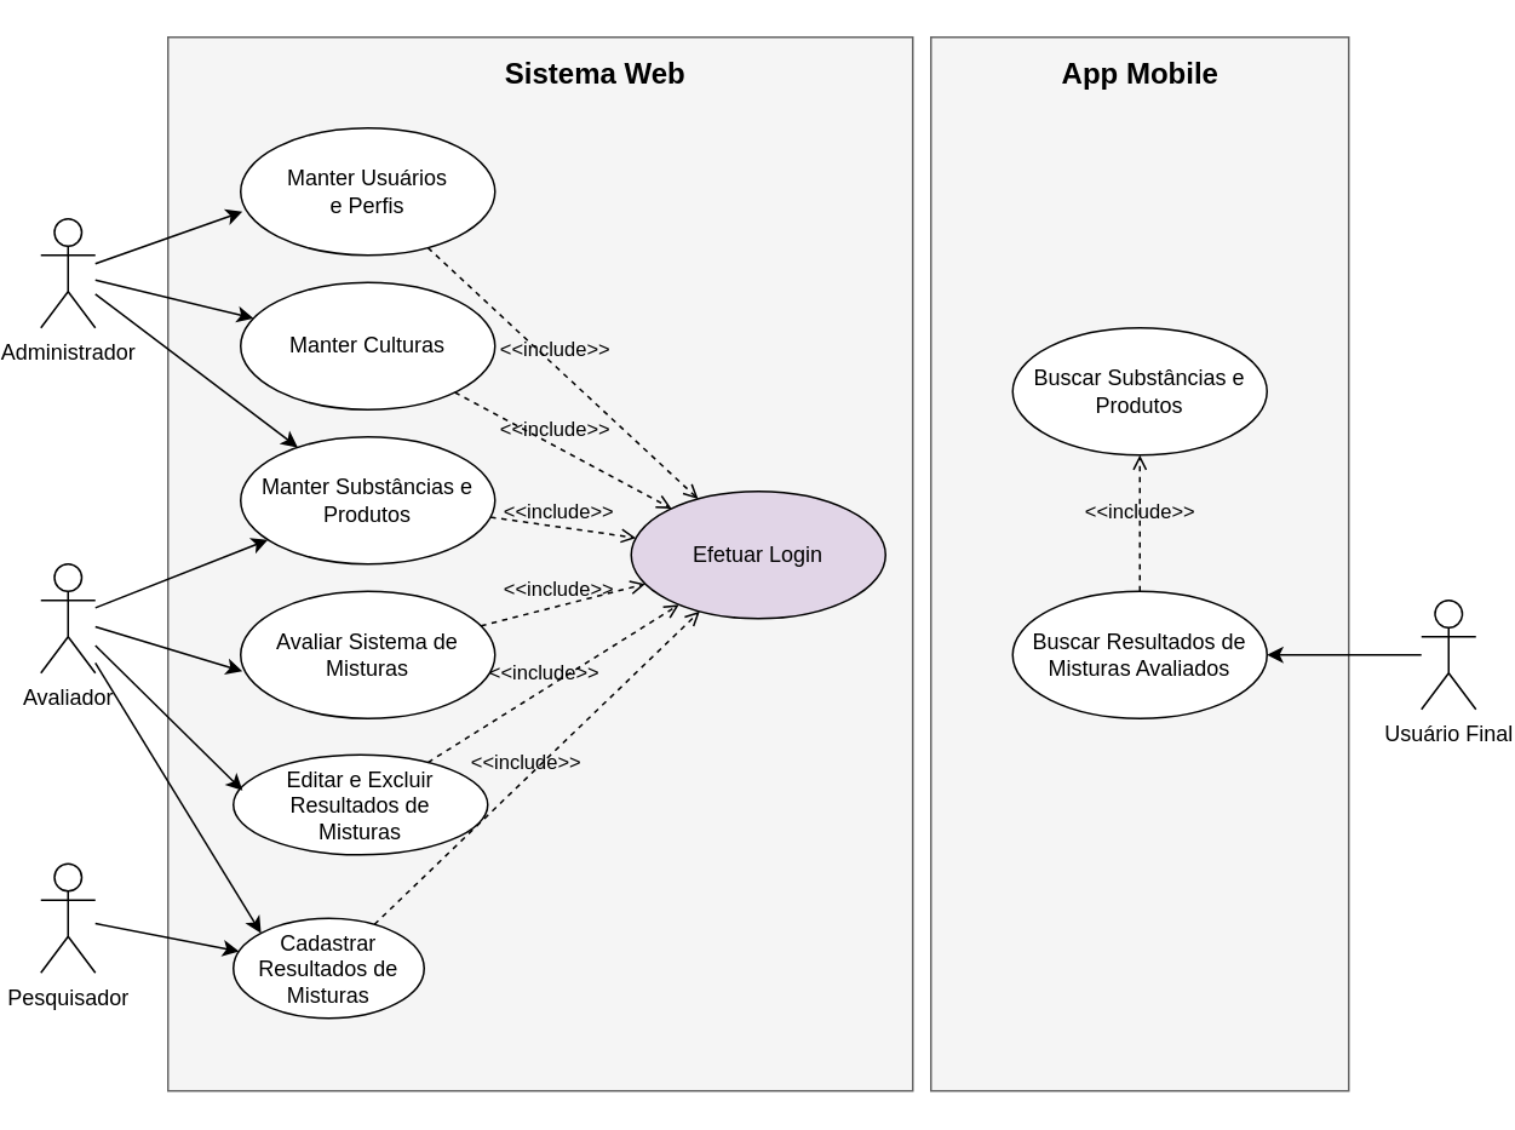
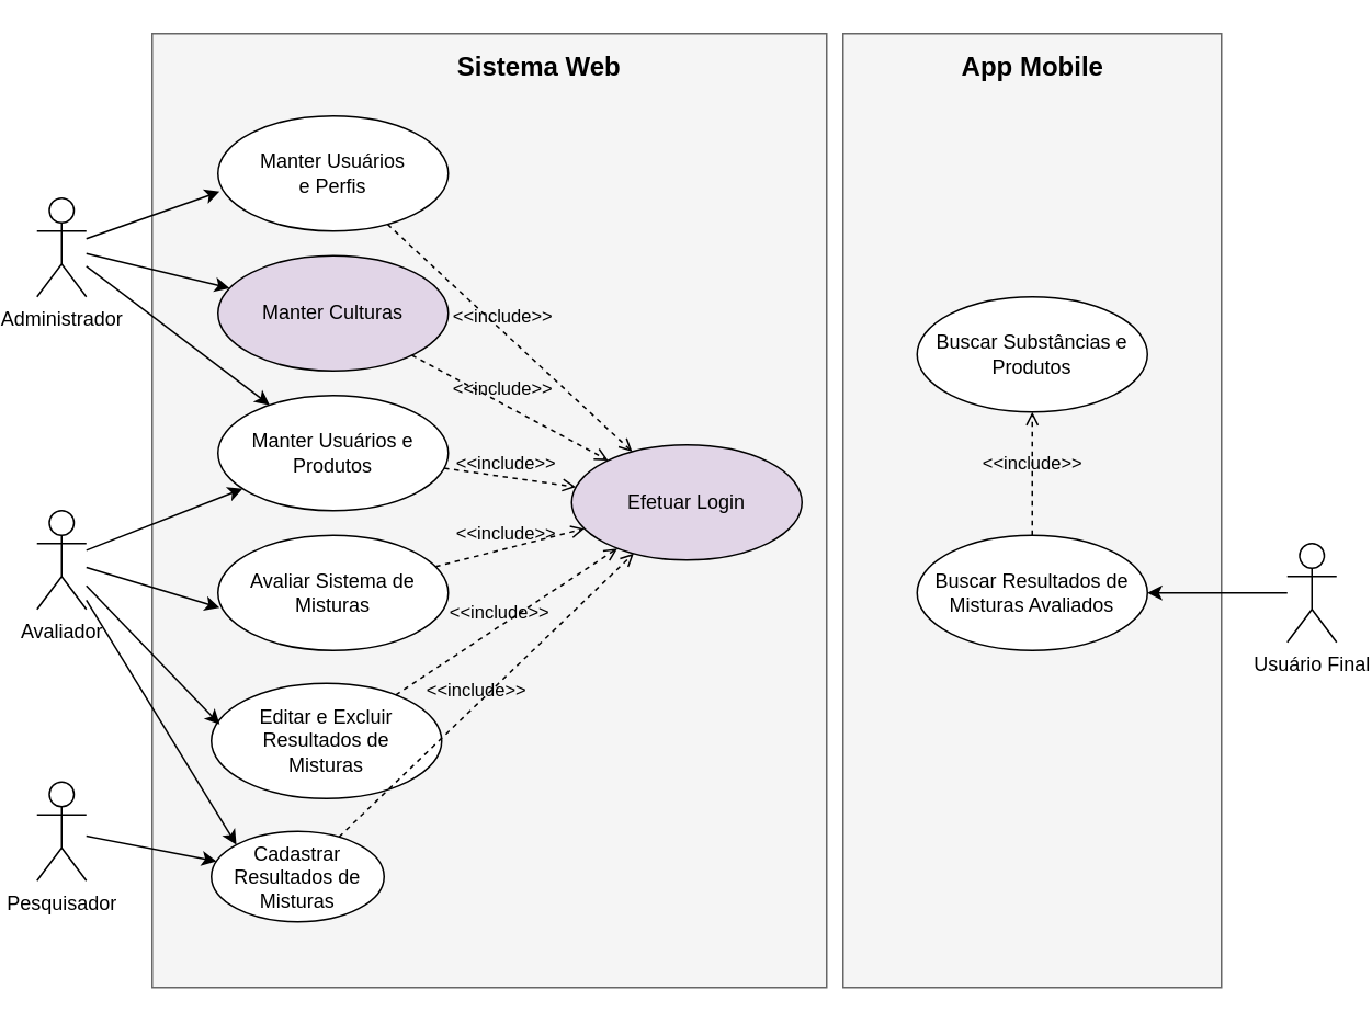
  <mxCell id="0" />
  <mxCell id="1" parent="0" />
  <mxCell id="2" value="Administrador" style="shape=umlActor;verticalLabelPosition=bottom;verticalAlign=top;html=1;outlineConnect=0;" vertex="1" parent="1"><mxGeometry x="20" y="120" width="30" height="60" as="geometry" /></mxCell>
  <mxCell id="3" value="Pesquisador" style="shape=umlActor;verticalLabelPosition=bottom;verticalAlign=top;html=1;outlineConnect=0;" vertex="1" parent="1"><mxGeometry x="20" y="475" width="30" height="60" as="geometry" /></mxCell>
  <mxCell id="4" value="Avaliador" style="shape=umlActor;verticalLabelPosition=bottom;verticalAlign=top;html=1;outlineConnect=0;" vertex="1" parent="1"><mxGeometry x="20" y="310" width="30" height="60" as="geometry" /></mxCell>
  <mxCell id="5" value="Usuário Final" style="shape=umlActor;verticalLabelPosition=bottom;verticalAlign=top;html=1;outlineConnect=0;" vertex="1" parent="1"><mxGeometry x="780" y="330" width="30" height="60" as="geometry" /></mxCell>
  <mxCell id="6" value="" style="rounded=0;whiteSpace=wrap;html=1;fillColor=#f5f5f5;strokeColor=#666666;fontColor=#333333;" vertex="1" parent="1"><mxGeometry x="90" y="20" width="410" height="580" as="geometry" /></mxCell>
  <mxCell id="7" value="Manter Usuários &lt;br&gt;e Perfis" style="ellipse;whiteSpace=wrap;html=1;" vertex="1" parent="1"><mxGeometry x="130" y="70" width="140" height="70" as="geometry" /></mxCell>
- <mxCell id="8" value="Manter Culturas" style="ellipse;whiteSpace=wrap;html=1;" vertex="1" parent="1"><mxGeometry x="130" y="155" width="140" height="70" as="geometry" /></mxCell>
+ <mxCell id="8" value="Manter Culturas" style="ellipse;whiteSpace=wrap;html=1;fillColor=#e1d5e7;" vertex="1" parent="1"><mxGeometry x="130" y="155" width="140" height="70" as="geometry" /></mxCell>
  <mxCell id="9" value="" style="endArrow=classic;html=1;entryX=0.007;entryY=0.657;entryDx=0;entryDy=0;entryPerimeter=0;" edge="1" parent="1" target="7" source="2"><mxGeometry width="50" height="50" relative="1" as="geometry"><mxPoint x="90" y="95.815" as="sourcePoint" /><mxPoint x="370" y="295" as="targetPoint" /></mxGeometry></mxCell>
- <mxCell id="10" value="Manter Substâncias e Produtos" style="ellipse;whiteSpace=wrap;html=1;" vertex="1" parent="1"><mxGeometry x="130" y="240" width="140" height="70" as="geometry" /></mxCell>
+ <mxCell id="10" value="Manter Usuários e Produtos" style="ellipse;whiteSpace=wrap;html=1;" vertex="1" parent="1"><mxGeometry x="130" y="240" width="140" height="70" as="geometry" /></mxCell>
  <mxCell id="11" value="Cadastrar Resultados de Misturas" style="ellipse;whiteSpace=wrap;html=1;" vertex="1" parent="1"><mxGeometry x="126" y="505" width="105" height="55" as="geometry" /></mxCell>
- <mxCell id="12" value="Editar e Excluir Resultados de &lt;br&gt;Misturas" style="ellipse;whiteSpace=wrap;html=1;" vertex="1" parent="1"><mxGeometry x="126" y="415" width="140" height="55" as="geometry" /></mxCell>
+ <mxCell id="12" value="Editar e Excluir Resultados de &lt;br&gt;Misturas" style="ellipse;whiteSpace=wrap;html=1;" vertex="1" parent="1"><mxGeometry x="126" y="415" width="140" height="70" as="geometry" /></mxCell>
  <mxCell id="13" value="&lt;b&gt;&lt;font style=&quot;font-size: 16px&quot;&gt;Sistema Web&lt;/font&gt;&lt;/b&gt;" style="text;html=1;align=center;verticalAlign=middle;resizable=0;points=[];autosize=1;" vertex="1" parent="1"><mxGeometry x="270" y="30" width="110" height="20" as="geometry" /></mxCell>
  <mxCell id="14" value="Avaliar Sistema de Misturas" style="ellipse;whiteSpace=wrap;html=1;" vertex="1" parent="1"><mxGeometry x="130" y="325" width="140" height="70" as="geometry" /></mxCell>
  <mxCell id="15" value="" style="endArrow=classic;html=1;" edge="1" parent="1" source="2" target="8"><mxGeometry width="50" height="50" relative="1" as="geometry"><mxPoint x="100" y="105.815" as="sourcePoint" /><mxPoint x="199.394" y="111.293" as="targetPoint" /></mxGeometry></mxCell>
  <mxCell id="16" value="" style="rounded=0;whiteSpace=wrap;html=1;fillColor=#f5f5f5;strokeColor=#666666;fontColor=#333333;" vertex="1" parent="1"><mxGeometry x="510" y="20" width="230" height="580" as="geometry" /></mxCell>
  <mxCell id="17" value="&lt;b&gt;&lt;font style=&quot;font-size: 16px&quot;&gt;App Mobile&lt;/font&gt;&lt;/b&gt;" style="text;html=1;align=center;verticalAlign=middle;resizable=0;points=[];autosize=1;" vertex="1" parent="1"><mxGeometry x="575" y="30" width="100" height="20" as="geometry" /></mxCell>
  <mxCell id="18" value="" style="endArrow=classic;html=1;entryX=0.007;entryY=0.629;entryDx=0;entryDy=0;entryPerimeter=0;" edge="1" parent="1" source="4" target="14"><mxGeometry width="50" height="50" relative="1" as="geometry"><mxPoint x="100" y="119.674" as="sourcePoint" /><mxPoint x="237.142" y="253.835" as="targetPoint" /></mxGeometry></mxCell>
  <mxCell id="19" value="" style="endArrow=classic;html=1;entryX=0.036;entryY=0.357;entryDx=0;entryDy=0;entryPerimeter=0;" edge="1" parent="1" source="4" target="12"><mxGeometry width="50" height="50" relative="1" as="geometry"><mxPoint x="100" y="273.56" as="sourcePoint" /><mxPoint x="222.869" y="343.675" as="targetPoint" /></mxGeometry></mxCell>
  <mxCell id="20" value="" style="endArrow=classic;html=1;entryX=0;entryY=0;entryDx=0;entryDy=0;" edge="1" parent="1" source="4" target="11"><mxGeometry width="50" height="50" relative="1" as="geometry"><mxPoint x="100" y="280.811" as="sourcePoint" /><mxPoint x="239.999" y="428.377" as="targetPoint" /></mxGeometry></mxCell>
  <mxCell id="21" value="" style="endArrow=classic;html=1;" edge="1" parent="1" source="3" target="11"><mxGeometry width="50" height="50" relative="1" as="geometry"><mxPoint x="90" y="389.76" as="sourcePoint" /><mxPoint x="204.04" y="539.99" as="targetPoint" /></mxGeometry></mxCell>
  <mxCell id="22" value="Buscar Substâncias e Produtos" style="ellipse;whiteSpace=wrap;html=1;" vertex="1" parent="1"><mxGeometry x="555" y="180" width="140" height="70" as="geometry" /></mxCell>
  <mxCell id="23" value="Buscar Resultados de Misturas Avaliados" style="ellipse;whiteSpace=wrap;html=1;" vertex="1" parent="1"><mxGeometry x="555" y="325" width="140" height="70" as="geometry" /></mxCell>
  <mxCell id="24" value="" style="endArrow=classic;html=1;" edge="1" parent="1" source="5" target="23"><mxGeometry width="50" height="50" relative="1" as="geometry"><mxPoint x="770" y="276.25" as="sourcePoint" /><mxPoint x="667.61" y="250.652" as="targetPoint" /></mxGeometry></mxCell>
  <mxCell id="25" value="" style="endArrow=classic;html=1;" edge="1" parent="1" source="4" target="10"><mxGeometry width="50" height="50" relative="1" as="geometry"><mxPoint x="90" y="371.084" as="sourcePoint" /><mxPoint x="199.98" y="379.03" as="targetPoint" /></mxGeometry></mxCell>
  <mxCell id="26" value="&amp;lt;&amp;lt;include&amp;gt;&amp;gt;" style="edgeStyle=none;html=1;endArrow=open;verticalAlign=bottom;dashed=1;labelBackgroundColor=none;" edge="1" parent="1" source="23" target="22"><mxGeometry x="-0.067" width="160" relative="1" as="geometry"><mxPoint x="360" y="390" as="sourcePoint" /><mxPoint x="520" y="390" as="targetPoint" /><mxPoint as="offset" /></mxGeometry></mxCell>
  <mxCell id="27" value="Efetuar Login" style="ellipse;whiteSpace=wrap;html=1;fillColor=#e1d5e7;" vertex="1" parent="1"><mxGeometry x="345" y="270" width="140" height="70" as="geometry" /></mxCell>
  <mxCell id="28" value="&amp;lt;&amp;lt;include&amp;gt;&amp;gt;" style="edgeStyle=none;html=1;endArrow=open;verticalAlign=bottom;dashed=1;labelBackgroundColor=none;" edge="1" parent="1" source="7" target="27"><mxGeometry x="-0.067" width="160" relative="1" as="geometry"><mxPoint x="635" y="335" as="sourcePoint" /><mxPoint x="635" y="260" as="targetPoint" /><mxPoint as="offset" /></mxGeometry></mxCell>
  <mxCell id="29" value="&amp;lt;&amp;lt;include&amp;gt;&amp;gt;" style="edgeStyle=none;html=1;endArrow=open;verticalAlign=bottom;dashed=1;labelBackgroundColor=none;" edge="1" parent="1" source="8" target="27"><mxGeometry x="-0.067" width="160" relative="1" as="geometry"><mxPoint x="245.169" y="145.262" as="sourcePoint" /><mxPoint x="389.831" y="269.738" as="targetPoint" /><mxPoint as="offset" /></mxGeometry></mxCell>
  <mxCell id="30" value="&amp;lt;&amp;lt;include&amp;gt;&amp;gt;" style="edgeStyle=none;html=1;endArrow=open;verticalAlign=bottom;dashed=1;labelBackgroundColor=none;" edge="1" parent="1" source="10" target="27"><mxGeometry x="-0.067" width="160" relative="1" as="geometry"><mxPoint x="261.296" y="223.816" as="sourcePoint" /><mxPoint x="373.747" y="276.161" as="targetPoint" /><mxPoint as="offset" /></mxGeometry></mxCell>
  <mxCell id="31" value="&amp;lt;&amp;lt;include&amp;gt;&amp;gt;" style="edgeStyle=none;html=1;endArrow=open;verticalAlign=bottom;dashed=1;labelBackgroundColor=none;" edge="1" parent="1" source="14" target="27"><mxGeometry x="-0.067" width="160" relative="1" as="geometry"><mxPoint x="279.343" y="289.782" as="sourcePoint" /><mxPoint x="355.672" y="295.163" as="targetPoint" /><mxPoint as="offset" /></mxGeometry></mxCell>
  <mxCell id="32" value="&amp;lt;&amp;lt;include&amp;gt;&amp;gt;" style="edgeStyle=none;html=1;endArrow=open;verticalAlign=bottom;dashed=1;labelBackgroundColor=none;" edge="1" parent="1" source="12" target="27"><mxGeometry x="-0.067" width="160" relative="1" as="geometry"><mxPoint x="268.627" y="350.876" as="sourcePoint" /><mxPoint x="366.34" y="319.099" as="targetPoint" /><mxPoint as="offset" /></mxGeometry></mxCell>
  <mxCell id="33" value="&amp;lt;&amp;lt;include&amp;gt;&amp;gt;" style="edgeStyle=none;html=1;endArrow=open;verticalAlign=bottom;dashed=1;labelBackgroundColor=none;" edge="1" parent="1" source="11" target="27"><mxGeometry x="-0.067" width="160" relative="1" as="geometry"><mxPoint x="245.548" y="431.121" as="sourcePoint" /><mxPoint x="385.548" y="328.912" as="targetPoint" /><mxPoint as="offset" /></mxGeometry></mxCell>
  <mxCell id="34" value="" style="endArrow=classic;html=1;" edge="1" parent="1" source="2" target="10"><mxGeometry width="50" height="50" relative="1" as="geometry"><mxPoint x="60" y="163.636" as="sourcePoint" /><mxPoint x="147.013" y="184.73" as="targetPoint" /></mxGeometry></mxCell>
